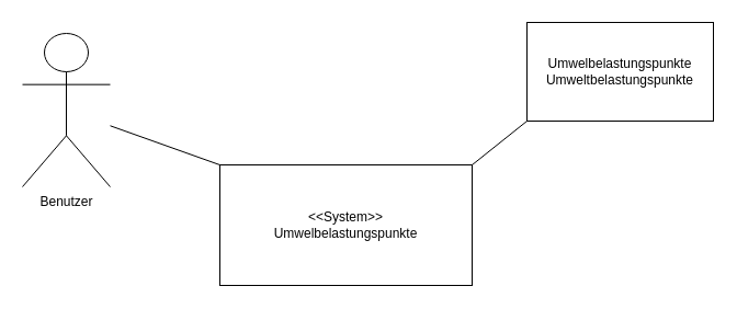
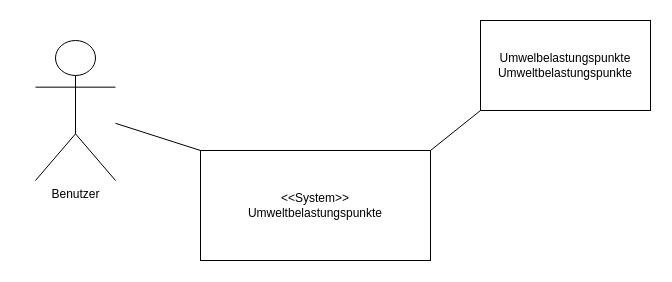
  <mxCell id="0" />
  <mxCell id="1" parent="0" />
- <mxCell id="2" value="Benutzer" style="shape=umlActor;verticalLabelPosition=bottom;verticalAlign=top;html=1;outlineConnect=0;" vertex="1" parent="1"><mxGeometry x="20" y="30" width="80" height="140" as="geometry" /></mxCell>
- <mxCell id="3" value="&amp;lt;&amp;lt;System&amp;gt;&amp;gt;&lt;br&gt;Umwelbelastungspunkte" style="rounded=0;whiteSpace=wrap;html=1;" vertex="1" parent="1"><mxGeometry x="200" y="150" width="230" height="110" as="geometry" /></mxCell>
+ <mxCell id="2" value="Benutzer" style="shape=umlActor;verticalLabelPosition=bottom;verticalAlign=top;html=1;outlineConnect=0;" vertex="1" parent="1"><mxGeometry x="35" y="40" width="80" height="140" as="geometry" /></mxCell>
+ <mxCell id="3" value="&amp;lt;&amp;lt;System&amp;gt;&amp;gt;&lt;br&gt;Umweltbelastungspunkte" style="rounded=0;whiteSpace=wrap;html=1;" vertex="1" parent="1"><mxGeometry x="200" y="150" width="230" height="110" as="geometry" /></mxCell>
  <mxCell id="4" value="" style="endArrow=none;html=1;rounded=0;exitX=0;exitY=0;exitDx=0;exitDy=0;" edge="1" parent="1" source="3" target="2"><mxGeometry width="50" height="50" relative="1" as="geometry"><mxPoint x="260" y="150" as="sourcePoint" /><mxPoint x="310" y="100" as="targetPoint" /></mxGeometry></mxCell>
  <mxCell id="5" value="Umwelbelastungspunkte&lt;br&gt;Umweltbelastungspunkte" style="rounded=0;whiteSpace=wrap;html=1;" vertex="1" parent="1"><mxGeometry x="480" y="20" width="170" height="90" as="geometry" /></mxCell>
  <mxCell id="6" value="" style="endArrow=none;html=1;rounded=0;entryX=0;entryY=1;entryDx=0;entryDy=0;exitX=1;exitY=0;exitDx=0;exitDy=0;" edge="1" parent="1" source="3" target="5"><mxGeometry width="50" height="50" relative="1" as="geometry"><mxPoint x="260" y="150" as="sourcePoint" /><mxPoint x="310" y="100" as="targetPoint" /></mxGeometry></mxCell>
